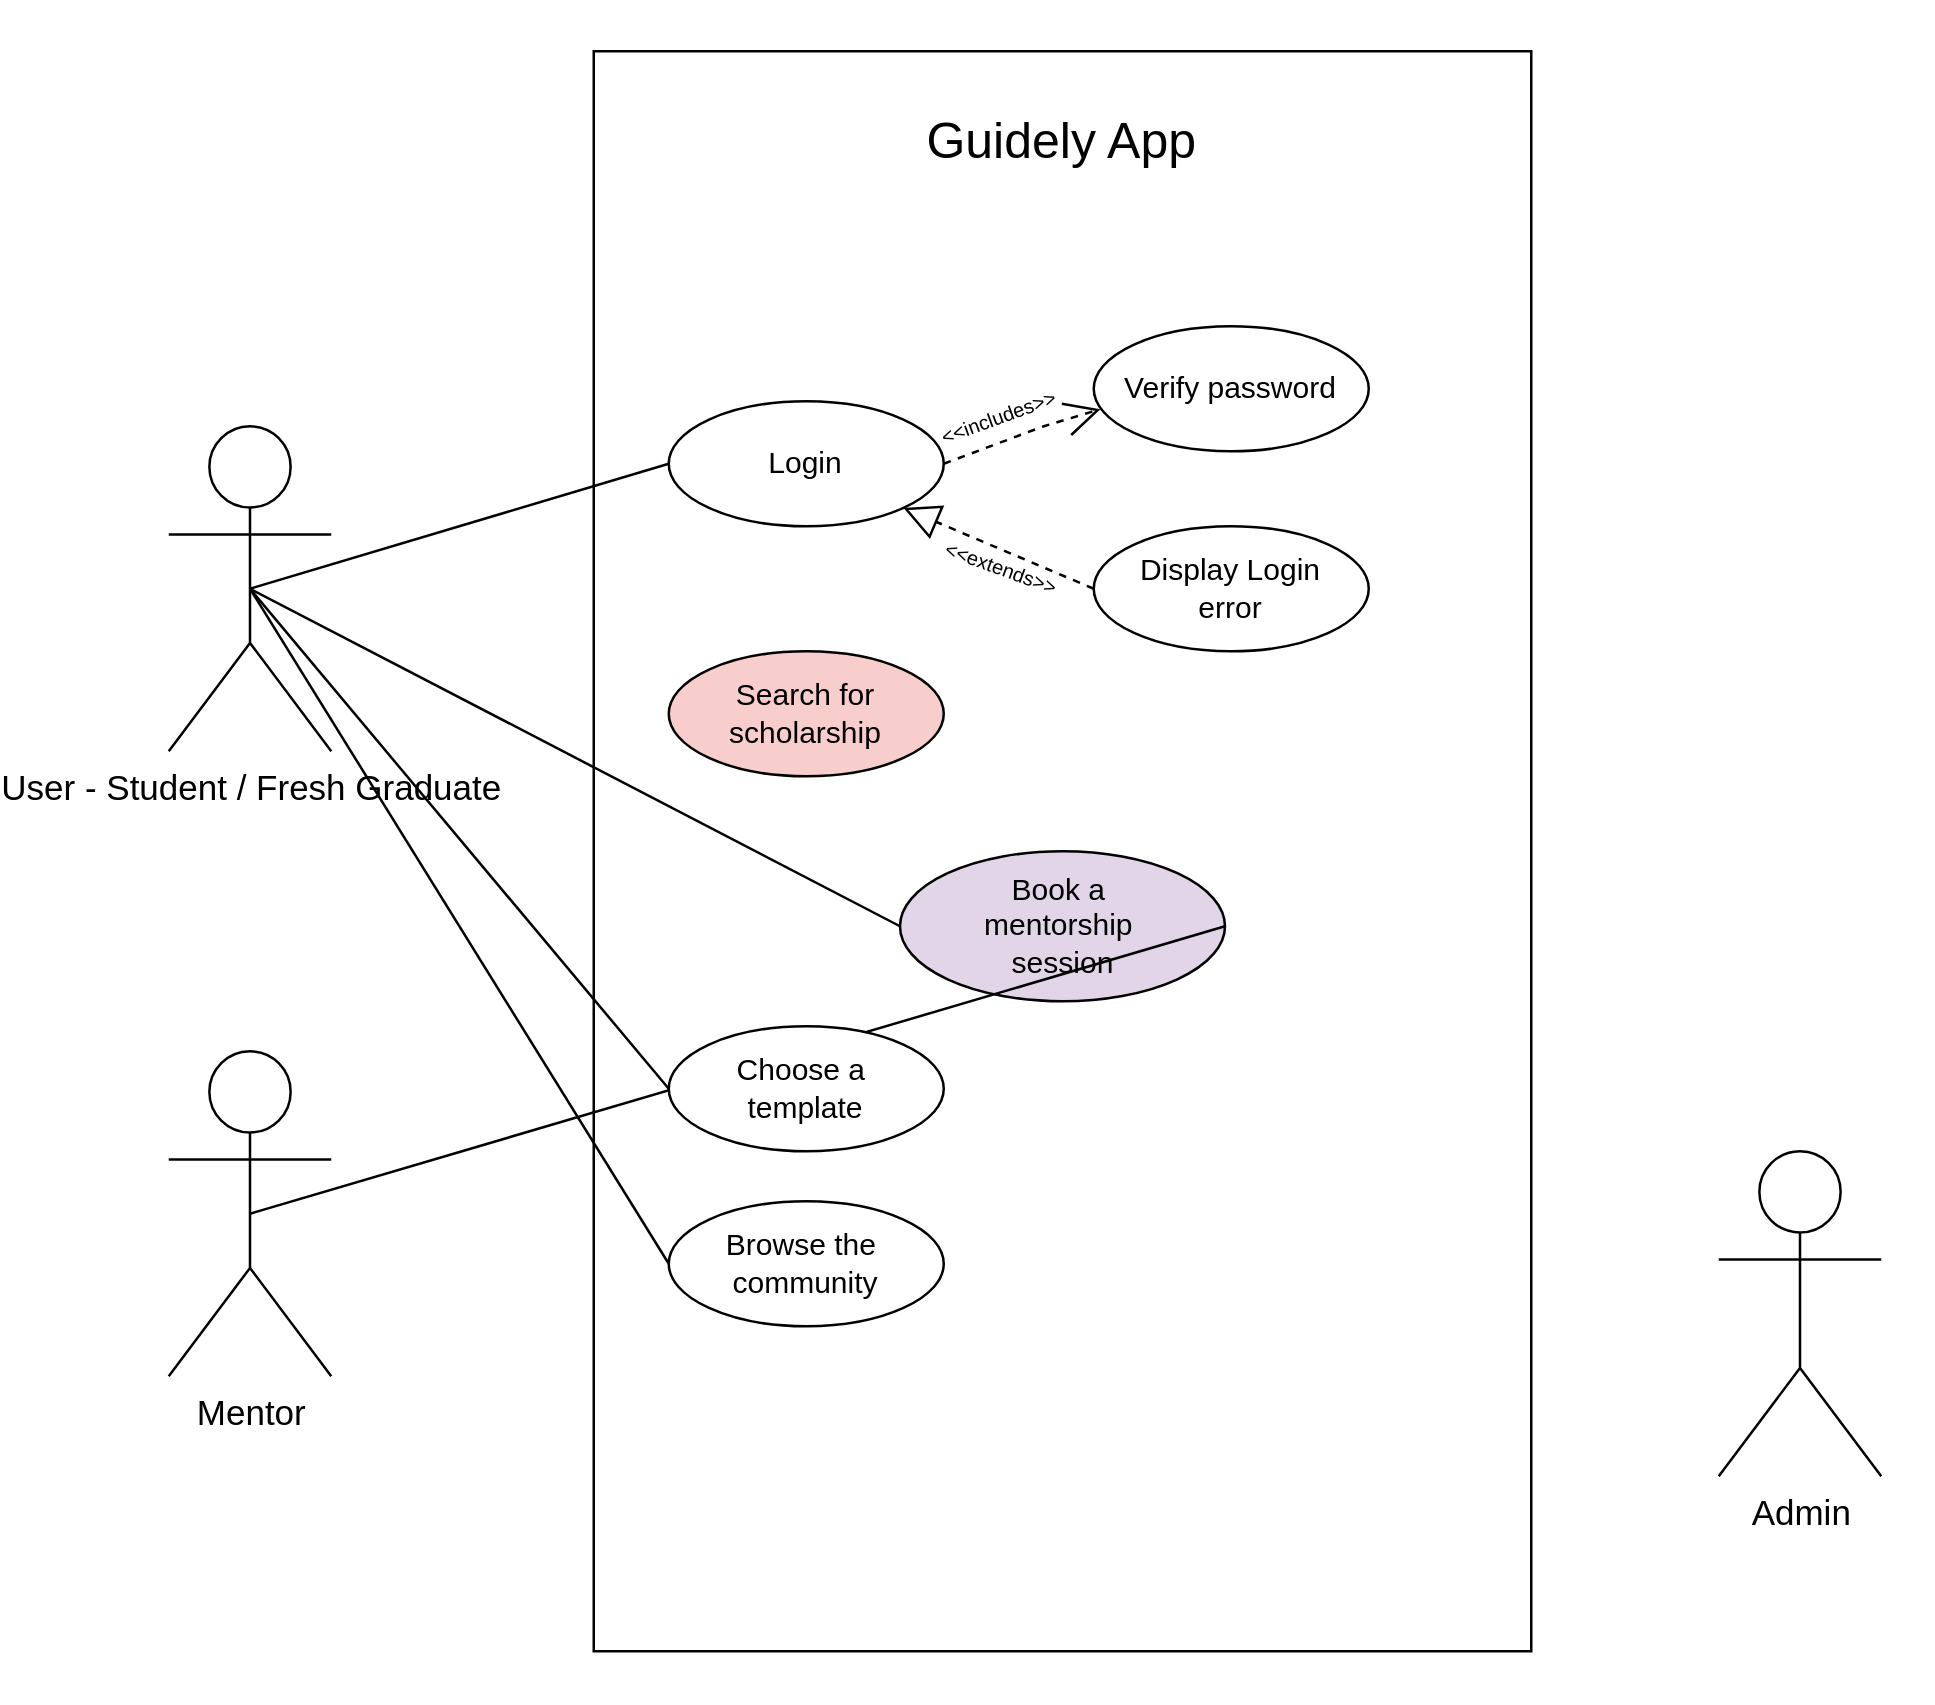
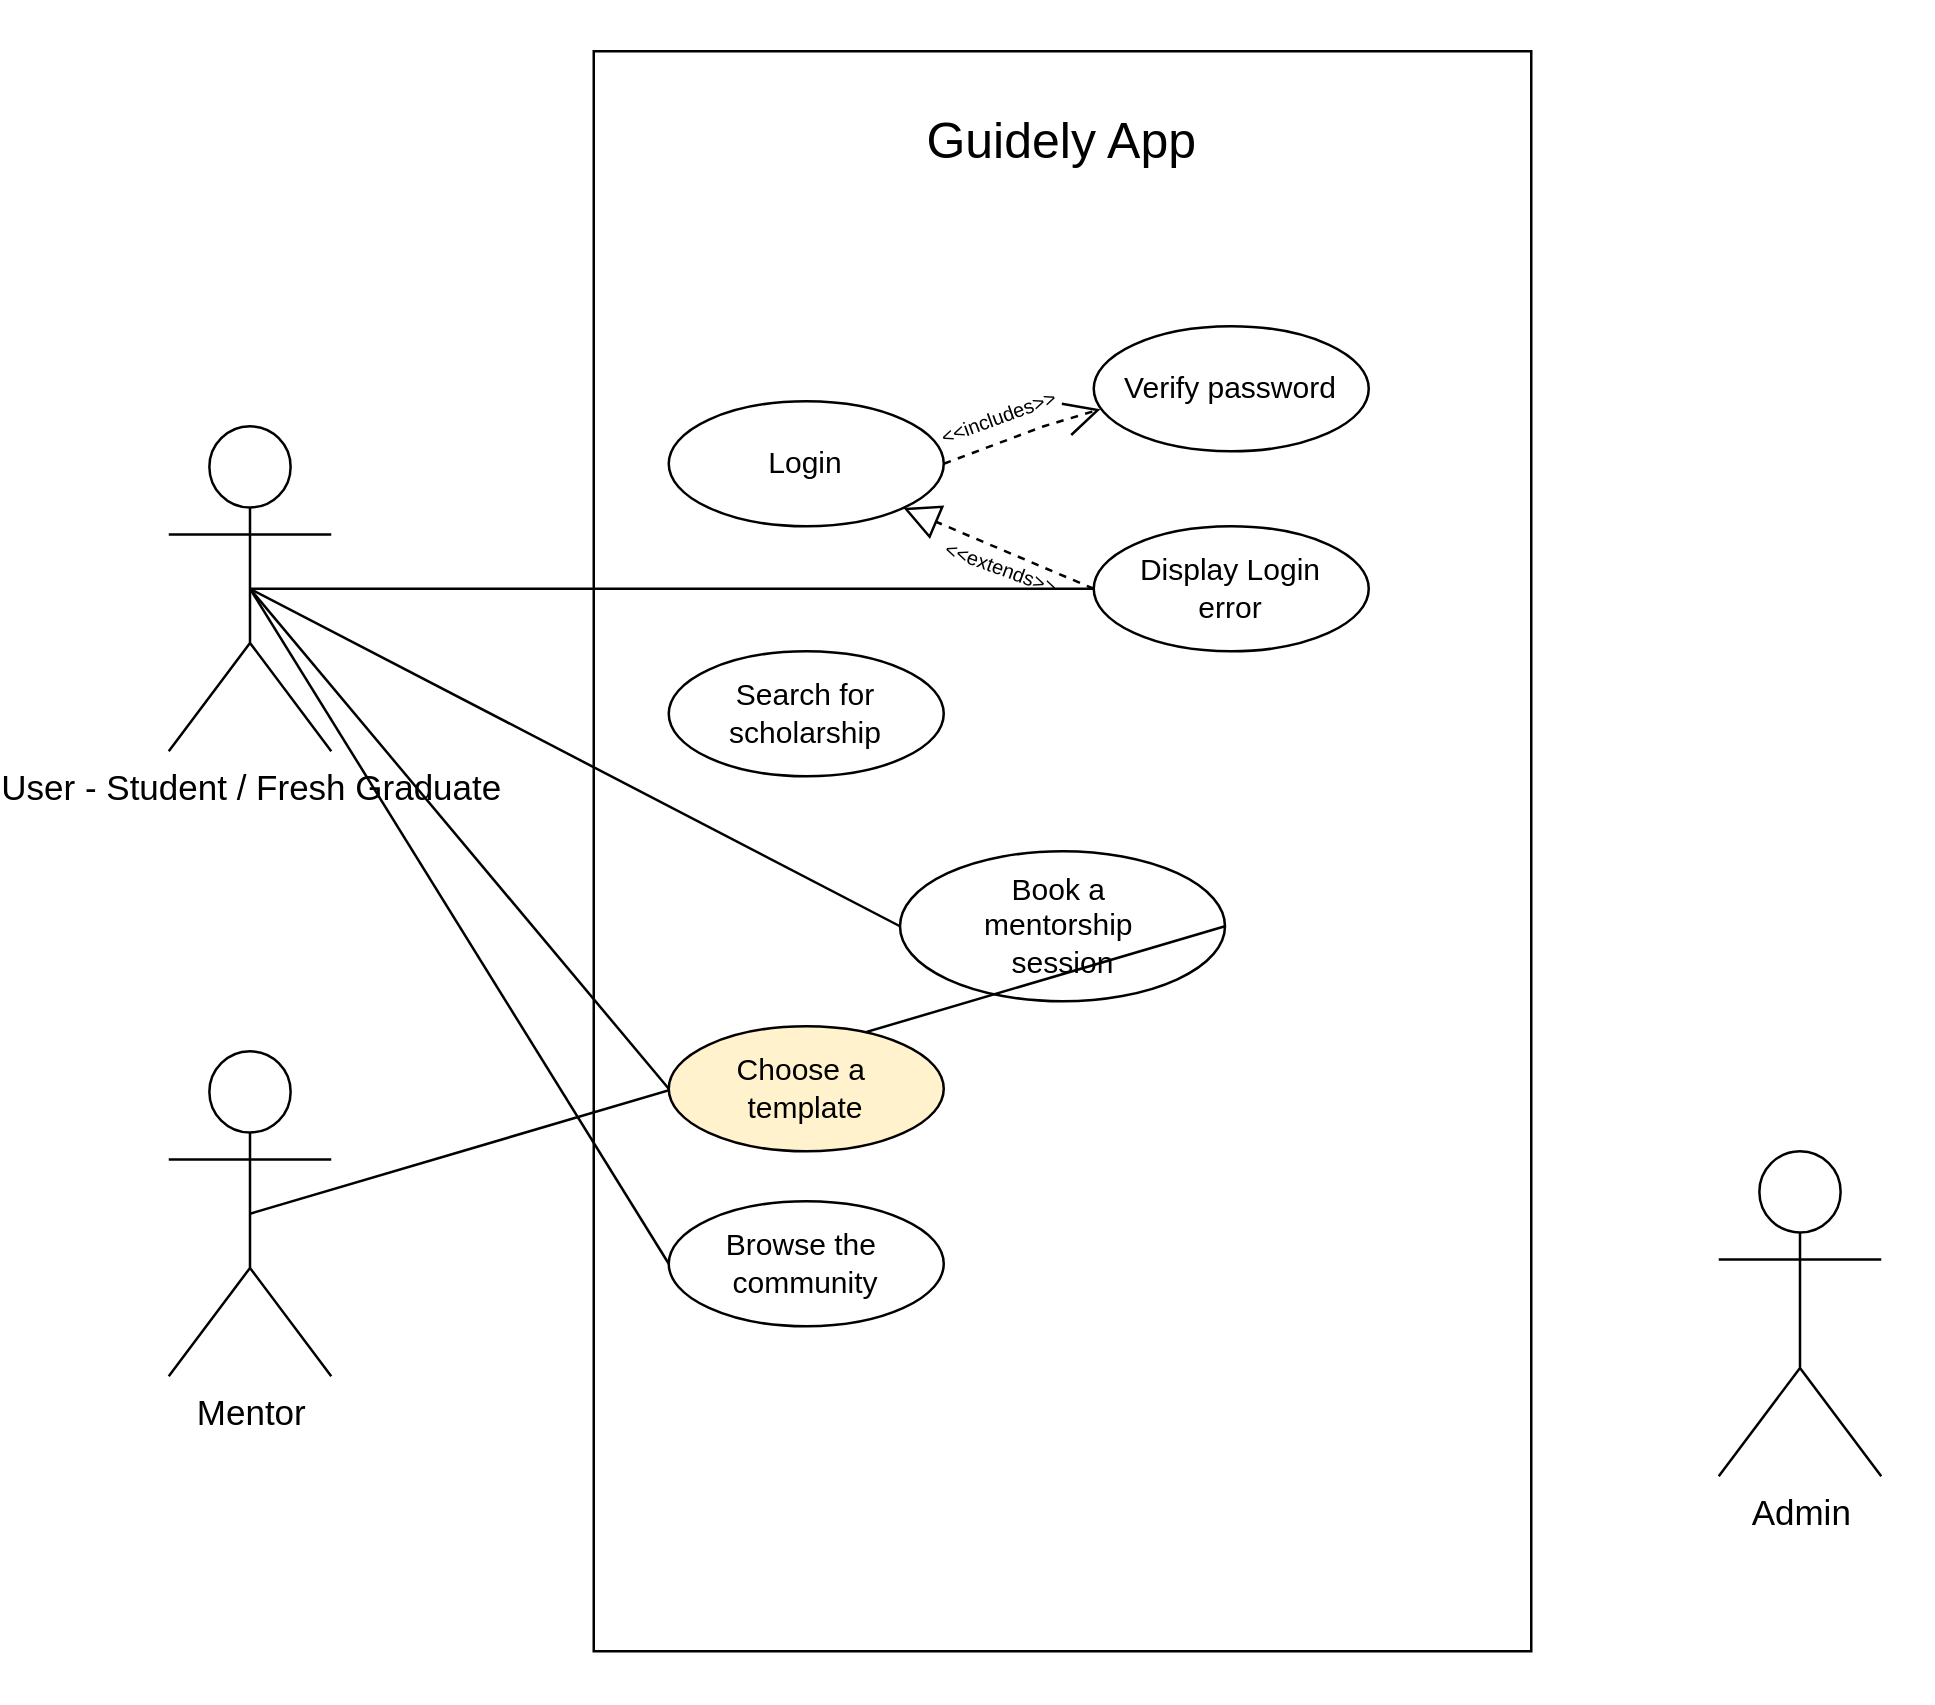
  <mxCell id="0" />
  <mxCell id="1" parent="0" />
  <mxCell id="2" value="" style="rounded=0;whiteSpace=wrap;html=1;" vertex="1" parent="1"><mxGeometry x="190" y="20" width="375" height="640" as="geometry" /></mxCell>
  <mxCell id="3" value="Mentor" style="shape=umlActor;verticalLabelPosition=bottom;verticalAlign=top;html=1;outlineConnect=0;fontSize=14;" vertex="1" parent="1"><mxGeometry x="20" y="420" width="65" height="130" as="geometry" /></mxCell>
  <mxCell id="4" value="User - Student / Fresh Graduate" style="shape=umlActor;verticalLabelPosition=bottom;verticalAlign=top;html=1;outlineConnect=0;fontSize=14;" vertex="1" parent="1"><mxGeometry x="20" y="170" width="65" height="130" as="geometry" /></mxCell>
  <mxCell id="5" value="Guidely App" style="text;html=1;whiteSpace=wrap;strokeColor=none;fillColor=none;align=center;verticalAlign=middle;rounded=0;fontSize=20;" vertex="1" parent="1"><mxGeometry x="320" y="40" width="115" height="30" as="geometry" /></mxCell>
  <mxCell id="6" value="Login" style="ellipse;whiteSpace=wrap;html=1;" vertex="1" parent="1"><mxGeometry x="220" y="160" width="110" height="50" as="geometry" /></mxCell>
- <mxCell id="7" value="" style="endArrow=none;html=1;rounded=0;entryX=0;entryY=0.5;entryDx=0;entryDy=0;exitX=0.5;exitY=0.5;exitDx=0;exitDy=0;exitPerimeter=0;" edge="1" parent="1" source="4" target="6"><mxGeometry width="50" height="50" relative="1" as="geometry"><mxPoint x="170" y="200" as="sourcePoint" /><mxPoint x="220" y="150" as="targetPoint" /></mxGeometry></mxCell>
+ <mxCell id="7" value="" style="endArrow=none;html=1;rounded=0;exitX=0.5;exitY=0.5;exitDx=0;exitDy=0;exitPerimeter=0;" edge="1" parent="1" source="4" target="8"><mxGeometry width="50" height="50" relative="1" as="geometry"><mxPoint x="170" y="200" as="sourcePoint" /><mxPoint x="220" y="150" as="targetPoint" /></mxGeometry></mxCell>
  <mxCell id="8" value="&lt;div&gt;Display Login&lt;/div&gt;&lt;div&gt;error&lt;/div&gt;" style="ellipse;whiteSpace=wrap;html=1;" vertex="1" parent="1"><mxGeometry x="390" y="210" width="110" height="50" as="geometry" /></mxCell>
  <mxCell id="9" value="Verify password" style="ellipse;whiteSpace=wrap;html=1;" vertex="1" parent="1"><mxGeometry x="390" y="130" width="110" height="50" as="geometry" /></mxCell>
  <mxCell id="10" value="" style="endArrow=open;dashed=1;endFill=0;endSize=12;html=1;rounded=0;exitX=1;exitY=0.5;exitDx=0;exitDy=0;entryX=0.024;entryY=0.664;entryDx=0;entryDy=0;entryPerimeter=0;" edge="1" parent="1" source="6" target="9"><mxGeometry width="160" relative="1" as="geometry"><mxPoint x="250" y="100" as="sourcePoint" /><mxPoint x="410" y="100" as="targetPoint" /><Array as="points"><mxPoint x="370" y="170" /></Array></mxGeometry></mxCell>
  <mxCell id="11" value="&amp;lt;&amp;lt;includes&amp;gt;&amp;gt;" style="edgeLabel;html=1;align=center;verticalAlign=middle;resizable=0;points=[];fontSize=8;rotation=-20;labelBackgroundColor=none;" vertex="1" connectable="0" parent="10"><mxGeometry x="-0.218" y="1" relative="1" as="geometry"><mxPoint x="-3" y="-8" as="offset" /></mxGeometry></mxCell>
  <mxCell id="12" value="&amp;lt;&amp;lt;extends&amp;gt;&amp;gt;" style="edgeLabel;html=1;align=center;verticalAlign=middle;resizable=0;points=[];fontSize=8;rotation=20;labelBorderColor=none;labelBackgroundColor=none;" vertex="1" connectable="0" parent="10"><mxGeometry x="-0.218" y="1" relative="1" as="geometry"><mxPoint x="-1" y="51" as="offset" /></mxGeometry></mxCell>
  <mxCell id="13" value="" style="endArrow=block;dashed=1;endFill=0;endSize=12;html=1;rounded=0;exitX=0;exitY=0.5;exitDx=0;exitDy=0;entryX=1;entryY=1;entryDx=0;entryDy=0;" edge="1" parent="1" source="8" target="6"><mxGeometry width="160" relative="1" as="geometry"><mxPoint x="340" y="165" as="sourcePoint" /><mxPoint x="403" y="143" as="targetPoint" /></mxGeometry></mxCell>
- <mxCell id="14" value="Search for scholarship" style="ellipse;whiteSpace=wrap;html=1;fillColor=#f8cecc;" vertex="1" parent="1"><mxGeometry x="220" y="260" width="110" height="50" as="geometry" /></mxCell>
- <mxCell id="15" value="&lt;div&gt;Book a&amp;nbsp;&lt;/div&gt;&lt;div&gt;mentorship&amp;nbsp;&lt;/div&gt;&lt;div&gt;session&lt;/div&gt;" style="ellipse;whiteSpace=wrap;html=1;fillColor=#e1d5e7;" vertex="1" parent="1"><mxGeometry x="312.5" y="340" width="130" height="60" as="geometry" /></mxCell>
+ <mxCell id="14" value="Search for scholarship" style="ellipse;whiteSpace=wrap;html=1;" vertex="1" parent="1"><mxGeometry x="220" y="260" width="110" height="50" as="geometry" /></mxCell>
+ <mxCell id="15" value="&lt;div&gt;Book a&amp;nbsp;&lt;/div&gt;&lt;div&gt;mentorship&amp;nbsp;&lt;/div&gt;&lt;div&gt;session&lt;/div&gt;" style="ellipse;whiteSpace=wrap;html=1;" vertex="1" parent="1"><mxGeometry x="312.5" y="340" width="130" height="60" as="geometry" /></mxCell>
  <mxCell id="16" value="" style="endArrow=none;html=1;rounded=0;exitX=0.5;exitY=0.5;exitDx=0;exitDy=0;exitPerimeter=0;entryX=0;entryY=0.5;entryDx=0;entryDy=0;" edge="1" parent="1" source="4" target="15"><mxGeometry width="50" height="50" relative="1" as="geometry"><mxPoint x="83" y="215" as="sourcePoint" /><mxPoint x="275" y="325" as="targetPoint" /></mxGeometry></mxCell>
  <mxCell id="17" value="" style="endArrow=none;html=1;rounded=0;exitX=1;exitY=0.5;exitDx=0;exitDy=0;entryX=0.5;entryY=0.5;entryDx=0;entryDy=0;entryPerimeter=0;" edge="1" parent="1" source="15" target="3"><mxGeometry width="50" height="50" relative="1" as="geometry"><mxPoint x="620" y="250" as="sourcePoint" /><mxPoint x="670" y="200" as="targetPoint" /></mxGeometry></mxCell>
- <mxCell id="18" value="&lt;div&gt;Choose a&amp;nbsp;&lt;/div&gt;&lt;div&gt;template&lt;/div&gt;" style="ellipse;whiteSpace=wrap;html=1;" vertex="1" parent="1"><mxGeometry x="220" y="410" width="110" height="50" as="geometry" /></mxCell>
+ <mxCell id="18" value="&lt;div&gt;Choose a&amp;nbsp;&lt;/div&gt;&lt;div&gt;template&lt;/div&gt;" style="ellipse;whiteSpace=wrap;html=1;fillColor=#fff2cc;" vertex="1" parent="1"><mxGeometry x="220" y="410" width="110" height="50" as="geometry" /></mxCell>
  <mxCell id="19" value="" style="endArrow=none;html=1;rounded=0;entryX=0;entryY=0.5;entryDx=0;entryDy=0;exitX=0.5;exitY=0.5;exitDx=0;exitDy=0;exitPerimeter=0;" edge="1" parent="1" source="4" target="18"><mxGeometry width="50" height="50" relative="1" as="geometry"><mxPoint x="83" y="215" as="sourcePoint" /><mxPoint x="300" y="445" as="targetPoint" /></mxGeometry></mxCell>
  <mxCell id="20" value="Admin" style="shape=umlActor;verticalLabelPosition=bottom;verticalAlign=top;html=1;outlineConnect=0;fontSize=14;" vertex="1" parent="1"><mxGeometry x="640" y="460" width="65" height="130" as="geometry" /></mxCell>
  <mxCell id="21" value="&lt;div&gt;Browse the&amp;nbsp;&lt;/div&gt;&lt;div&gt;community&lt;/div&gt;" style="ellipse;whiteSpace=wrap;html=1;" vertex="1" parent="1"><mxGeometry x="220" y="480" width="110" height="50" as="geometry" /></mxCell>
  <mxCell id="22" value="" style="endArrow=none;html=1;rounded=0;entryX=0.5;entryY=0.5;entryDx=0;entryDy=0;entryPerimeter=0;exitX=0;exitY=0.5;exitDx=0;exitDy=0;" edge="1" parent="1" source="21" target="4"><mxGeometry width="50" height="50" relative="1" as="geometry"><mxPoint x="110" y="440" as="sourcePoint" /><mxPoint x="160" y="390" as="targetPoint" /></mxGeometry></mxCell>
